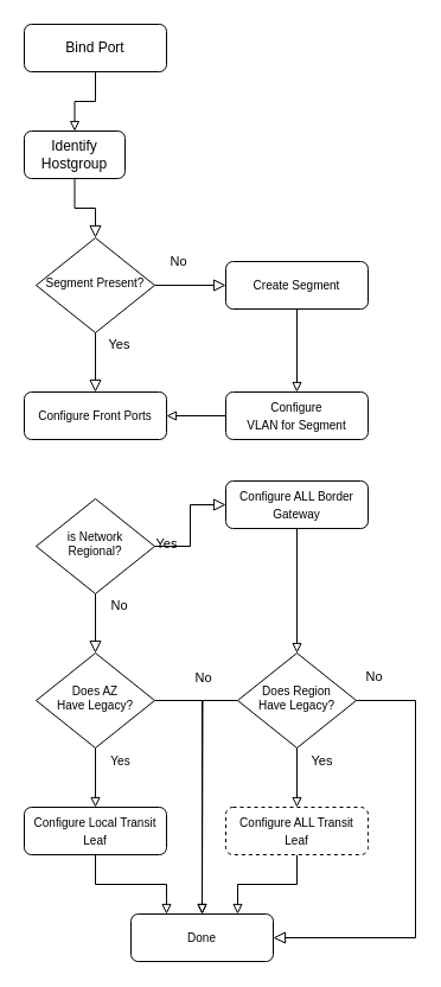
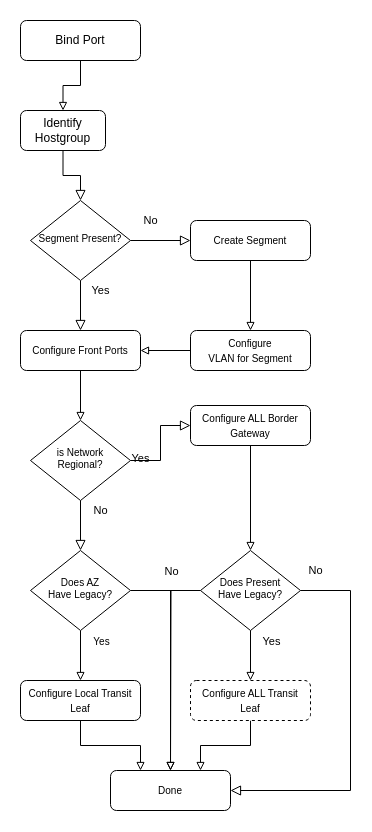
  <mxCell id="0" />
  <mxCell id="1" parent="0" />
  <mxCell id="2" value="" style="rounded=0;html=1;jettySize=auto;orthogonalLoop=1;fontSize=11;endArrow=block;endFill=0;endSize=8;strokeWidth=1;shadow=0;labelBackgroundColor=none;edgeStyle=orthogonalEdgeStyle;" parent="1" source="3" target="6" edge="1"><mxGeometry relative="1" as="geometry" /></mxCell>
  <mxCell id="3" value="Identify Hostgroup" style="rounded=1;whiteSpace=wrap;html=1;fontSize=12;glass=0;strokeWidth=1;shadow=0;" parent="1" vertex="1"><mxGeometry x="20" y="110" width="85" height="40" as="geometry" /></mxCell>
  <mxCell id="4" value="Yes" style="rounded=0;html=1;jettySize=auto;orthogonalLoop=1;fontSize=11;endArrow=block;endFill=0;endSize=8;strokeWidth=1;shadow=0;labelBackgroundColor=none;edgeStyle=orthogonalEdgeStyle;entryX=0.5;entryY=0;entryDx=0;entryDy=0;" parent="1" source="6" target="10" edge="1"><mxGeometry x="-0.6" y="20" relative="1" as="geometry"><mxPoint as="offset" /><mxPoint x="80" y="320" as="targetPoint" /></mxGeometry></mxCell>
  <mxCell id="5" value="No" style="edgeStyle=orthogonalEdgeStyle;rounded=0;html=1;jettySize=auto;orthogonalLoop=1;fontSize=11;endArrow=block;endFill=0;endSize=8;strokeWidth=1;shadow=0;labelBackgroundColor=none;" parent="1" source="6" target="8" edge="1"><mxGeometry x="-0.333" y="20" relative="1" as="geometry"><mxPoint as="offset" /></mxGeometry></mxCell>
  <mxCell id="6" value="Segment Present?" style="rhombus;whiteSpace=wrap;html=1;shadow=0;fontFamily=Helvetica;fontSize=10;align=center;strokeWidth=1;spacing=6;spacingTop=-4;" parent="1" vertex="1"><mxGeometry x="30" y="200" width="100" height="80" as="geometry" /></mxCell>
  <mxCell id="7" style="edgeStyle=orthogonalEdgeStyle;rounded=0;orthogonalLoop=1;jettySize=auto;html=1;fontSize=10;entryX=0.5;entryY=0;entryDx=0;entryDy=0;endArrow=block;endFill=0;" parent="1" source="8" target="12" edge="1"><mxGeometry relative="1" as="geometry"><mxPoint x="370" y="280" as="targetPoint" /><Array as="points" /></mxGeometry></mxCell>
  <mxCell id="8" value="&lt;font style=&quot;font-size: 10px&quot;&gt;Create Segment&lt;/font&gt;" style="rounded=1;whiteSpace=wrap;html=1;fontSize=12;glass=0;strokeWidth=1;shadow=0;" parent="1" vertex="1"><mxGeometry x="190" y="220" width="120" height="40" as="geometry" /></mxCell>
+ <mxCell id="9" style="edgeStyle=orthogonalEdgeStyle;rounded=0;orthogonalLoop=1;jettySize=auto;html=1;fontSize=10;endArrow=block;endFill=0;" parent="1" source="10" target="13" edge="1"><mxGeometry relative="1" as="geometry" /></mxCell>
  <mxCell id="10" value="Configure Front Ports" style="rounded=1;whiteSpace=wrap;html=1;fontSize=10;glass=0;strokeWidth=1;shadow=0;" parent="1" vertex="1"><mxGeometry x="20" y="330" width="120" height="40" as="geometry" /></mxCell>
  <mxCell id="11" style="edgeStyle=orthogonalEdgeStyle;rounded=0;orthogonalLoop=1;jettySize=auto;html=1;entryX=1;entryY=0.5;entryDx=0;entryDy=0;fontSize=10;endArrow=block;endFill=0;" parent="1" source="12" target="10" edge="1"><mxGeometry relative="1" as="geometry" /></mxCell>
  <mxCell id="12" value="&lt;font style=&quot;font-size: 10px&quot;&gt;Configure&lt;br&gt;VLAN for Segment&lt;br&gt;&lt;/font&gt;" style="rounded=1;whiteSpace=wrap;html=1;fontSize=12;glass=0;strokeWidth=1;shadow=0;" parent="1" vertex="1"><mxGeometry x="190" y="330" width="120" height="40" as="geometry" /></mxCell>
  <mxCell id="13" value="is Network&lt;br&gt;Regional?" style="rhombus;whiteSpace=wrap;html=1;shadow=0;fontFamily=Helvetica;fontSize=10;align=center;strokeWidth=1;spacing=6;spacingTop=-4;" parent="1" vertex="1"><mxGeometry x="30" y="420" width="100" height="80" as="geometry" /></mxCell>
- <mxCell id="14" value="Does Region&lt;br&gt;Have Legacy?" style="rhombus;whiteSpace=wrap;html=1;shadow=0;fontFamily=Helvetica;fontSize=10;align=center;strokeWidth=1;spacing=6;spacingTop=-4;" parent="1" vertex="1"><mxGeometry x="200" y="550" width="100" height="80" as="geometry" /></mxCell>
+ <mxCell id="14" value="Does Present&lt;br&gt;Have Legacy?" style="rhombus;whiteSpace=wrap;html=1;shadow=0;fontFamily=Helvetica;fontSize=10;align=center;strokeWidth=1;spacing=6;spacingTop=-4;" parent="1" vertex="1"><mxGeometry x="200" y="550" width="100" height="80" as="geometry" /></mxCell>
  <mxCell id="15" style="edgeStyle=orthogonalEdgeStyle;rounded=0;orthogonalLoop=1;jettySize=auto;html=1;fontSize=10;endArrow=block;endFill=0;entryX=0.5;entryY=0;entryDx=0;entryDy=0;" parent="1" source="16" target="14" edge="1"><mxGeometry relative="1" as="geometry"><mxPoint x="360" y="520" as="targetPoint" /></mxGeometry></mxCell>
  <mxCell id="16" value="&lt;font style=&quot;font-size: 10px&quot;&gt;Configure ALL Border Gateway&lt;/font&gt;" style="rounded=1;whiteSpace=wrap;html=1;fontSize=12;glass=0;strokeWidth=1;shadow=0;" parent="1" vertex="1"><mxGeometry x="190" y="405" width="120" height="40" as="geometry" /></mxCell>
  <mxCell id="17" value="Yes" style="rounded=0;html=1;jettySize=auto;orthogonalLoop=1;fontSize=11;endArrow=block;endFill=0;endSize=8;strokeWidth=1;shadow=0;labelBackgroundColor=none;edgeStyle=orthogonalEdgeStyle;entryX=0;entryY=0.5;entryDx=0;entryDy=0;exitX=1;exitY=0.5;exitDx=0;exitDy=0;" parent="1" source="13" target="16" edge="1"><mxGeometry x="-0.333" y="20" relative="1" as="geometry"><mxPoint as="offset" /><mxPoint x="90" y="290" as="sourcePoint" /><mxPoint x="90" y="340" as="targetPoint" /></mxGeometry></mxCell>
  <mxCell id="18" value="No" style="edgeStyle=orthogonalEdgeStyle;rounded=0;html=1;jettySize=auto;orthogonalLoop=1;fontSize=11;endArrow=block;endFill=0;endSize=8;strokeWidth=1;shadow=0;labelBackgroundColor=none;exitX=0.5;exitY=1;exitDx=0;exitDy=0;entryX=0.5;entryY=0;entryDx=0;entryDy=0;" parent="1" source="13" target="32" edge="1"><mxGeometry x="-0.6" y="20" relative="1" as="geometry"><mxPoint as="offset" /><mxPoint x="140" y="250" as="sourcePoint" /><mxPoint x="200" y="250" as="targetPoint" /></mxGeometry></mxCell>
  <mxCell id="19" value="&lt;span style=&quot;font-size: 10px&quot;&gt;Done&lt;/span&gt;" style="rounded=1;whiteSpace=wrap;html=1;fontSize=12;glass=0;strokeWidth=1;shadow=0;" parent="1" vertex="1"><mxGeometry x="110" y="770" width="120" height="40" as="geometry" /></mxCell>
  <mxCell id="20" value="No" style="rounded=0;html=1;jettySize=auto;orthogonalLoop=1;fontSize=11;endArrow=block;endFill=0;endSize=8;strokeWidth=1;shadow=0;labelBackgroundColor=none;edgeStyle=orthogonalEdgeStyle;exitX=1;exitY=0.5;exitDx=0;exitDy=0;entryX=1;entryY=0.5;entryDx=0;entryDy=0;" parent="1" source="14" target="19" edge="1"><mxGeometry x="-0.92" y="20" relative="1" as="geometry"><mxPoint as="offset" /><mxPoint x="340" y="670" as="sourcePoint" /><mxPoint x="230" y="920" as="targetPoint" /><Array as="points"><mxPoint x="350" y="590" /><mxPoint x="350" y="790" /></Array></mxGeometry></mxCell>
  <mxCell id="21" style="edgeStyle=orthogonalEdgeStyle;rounded=0;orthogonalLoop=1;jettySize=auto;html=1;fontSize=10;endArrow=block;endFill=0;exitX=0.5;exitY=1;exitDx=0;exitDy=0;" parent="1" source="14" target="27" edge="1"><mxGeometry relative="1" as="geometry"><mxPoint x="250" y="760" as="sourcePoint" /></mxGeometry></mxCell>
  <mxCell id="22" value="Yes" style="edgeLabel;html=1;align=center;verticalAlign=middle;resizable=0;points=[];fontSize=10;" vertex="1" connectable="0" parent="21"><mxGeometry y="-1" relative="1" as="geometry"><mxPoint x="-149" y="-15" as="offset" /></mxGeometry></mxCell>
  <mxCell id="23" value="Yes" style="edgeLabel;html=1;align=center;verticalAlign=middle;resizable=0;points=[];" vertex="1" connectable="0" parent="21"><mxGeometry x="-0.32" y="-1" relative="1" as="geometry"><mxPoint x="21" y="-7" as="offset" /></mxGeometry></mxCell>
  <mxCell id="24" style="edgeStyle=orthogonalEdgeStyle;rounded=0;orthogonalLoop=1;jettySize=auto;html=1;fontSize=10;endArrow=block;endFill=0;entryX=0.5;entryY=0;entryDx=0;entryDy=0;exitX=0;exitY=0.5;exitDx=0;exitDy=0;" parent="1" source="14" target="19" edge="1"><mxGeometry relative="1" as="geometry"><mxPoint x="200" y="720" as="sourcePoint" /><mxPoint x="360" y="720" as="targetPoint" /><Array as="points"><mxPoint x="170" y="590" /></Array></mxGeometry></mxCell>
  <mxCell id="25" value="No" style="edgeLabel;html=1;align=center;verticalAlign=middle;resizable=0;points=[];" vertex="1" connectable="0" parent="24"><mxGeometry x="-0.79" relative="1" as="geometry"><mxPoint x="-8" y="-20" as="offset" /></mxGeometry></mxCell>
  <mxCell id="26" style="edgeStyle=orthogonalEdgeStyle;rounded=0;orthogonalLoop=1;jettySize=auto;html=1;entryX=0.75;entryY=0;entryDx=0;entryDy=0;endArrow=block;endFill=0;" edge="1" parent="1" source="27" target="19"><mxGeometry relative="1" as="geometry" /></mxCell>
  <mxCell id="27" value="&lt;span style=&quot;font-size: 10px&quot;&gt;Configure ALL Transit Leaf&lt;/span&gt;" style="rounded=1;whiteSpace=wrap;html=1;fontSize=12;glass=0;strokeWidth=1;shadow=0;dashed=1;" parent="1" vertex="1"><mxGeometry x="190" y="680" width="120" height="40" as="geometry" /></mxCell>
  <mxCell id="28" style="edgeStyle=orthogonalEdgeStyle;rounded=0;orthogonalLoop=1;jettySize=auto;html=1;entryX=0.5;entryY=0;entryDx=0;entryDy=0;fontSize=10;endArrow=block;endFill=0;" parent="1" source="29" target="3" edge="1"><mxGeometry relative="1" as="geometry" /></mxCell>
  <mxCell id="29" value="Bind Port" style="rounded=1;whiteSpace=wrap;html=1;fontSize=12;glass=0;strokeWidth=1;shadow=0;" parent="1" vertex="1"><mxGeometry x="20" y="20" width="120" height="40" as="geometry" /></mxCell>
  <mxCell id="30" style="edgeStyle=orthogonalEdgeStyle;rounded=0;orthogonalLoop=1;jettySize=auto;html=1;entryX=0.5;entryY=0;entryDx=0;entryDy=0;endArrow=block;endFill=0;" edge="1" parent="1" source="32" target="34"><mxGeometry relative="1" as="geometry" /></mxCell>
  <mxCell id="31" style="edgeStyle=orthogonalEdgeStyle;rounded=0;orthogonalLoop=1;jettySize=auto;html=1;endArrow=block;endFill=0;" edge="1" parent="1" source="32"><mxGeometry relative="1" as="geometry"><mxPoint x="170" y="770" as="targetPoint" /></mxGeometry></mxCell>
  <mxCell id="32" value="Does AZ&lt;br&gt;Have Legacy?" style="rhombus;whiteSpace=wrap;html=1;shadow=0;fontFamily=Helvetica;fontSize=10;align=center;strokeWidth=1;spacing=6;spacingTop=-4;" vertex="1" parent="1"><mxGeometry x="30" y="550" width="100" height="80" as="geometry" /></mxCell>
  <mxCell id="33" style="edgeStyle=orthogonalEdgeStyle;rounded=0;orthogonalLoop=1;jettySize=auto;html=1;entryX=0.25;entryY=0;entryDx=0;entryDy=0;endArrow=block;endFill=0;" edge="1" parent="1" source="34" target="19"><mxGeometry relative="1" as="geometry" /></mxCell>
  <mxCell id="34" value="&lt;span style=&quot;font-size: 10px&quot;&gt;Configure Local Transit Leaf&lt;/span&gt;" style="rounded=1;whiteSpace=wrap;html=1;fontSize=12;glass=0;strokeWidth=1;shadow=0;" vertex="1" parent="1"><mxGeometry x="20" y="680" width="120" height="40" as="geometry" /></mxCell>
